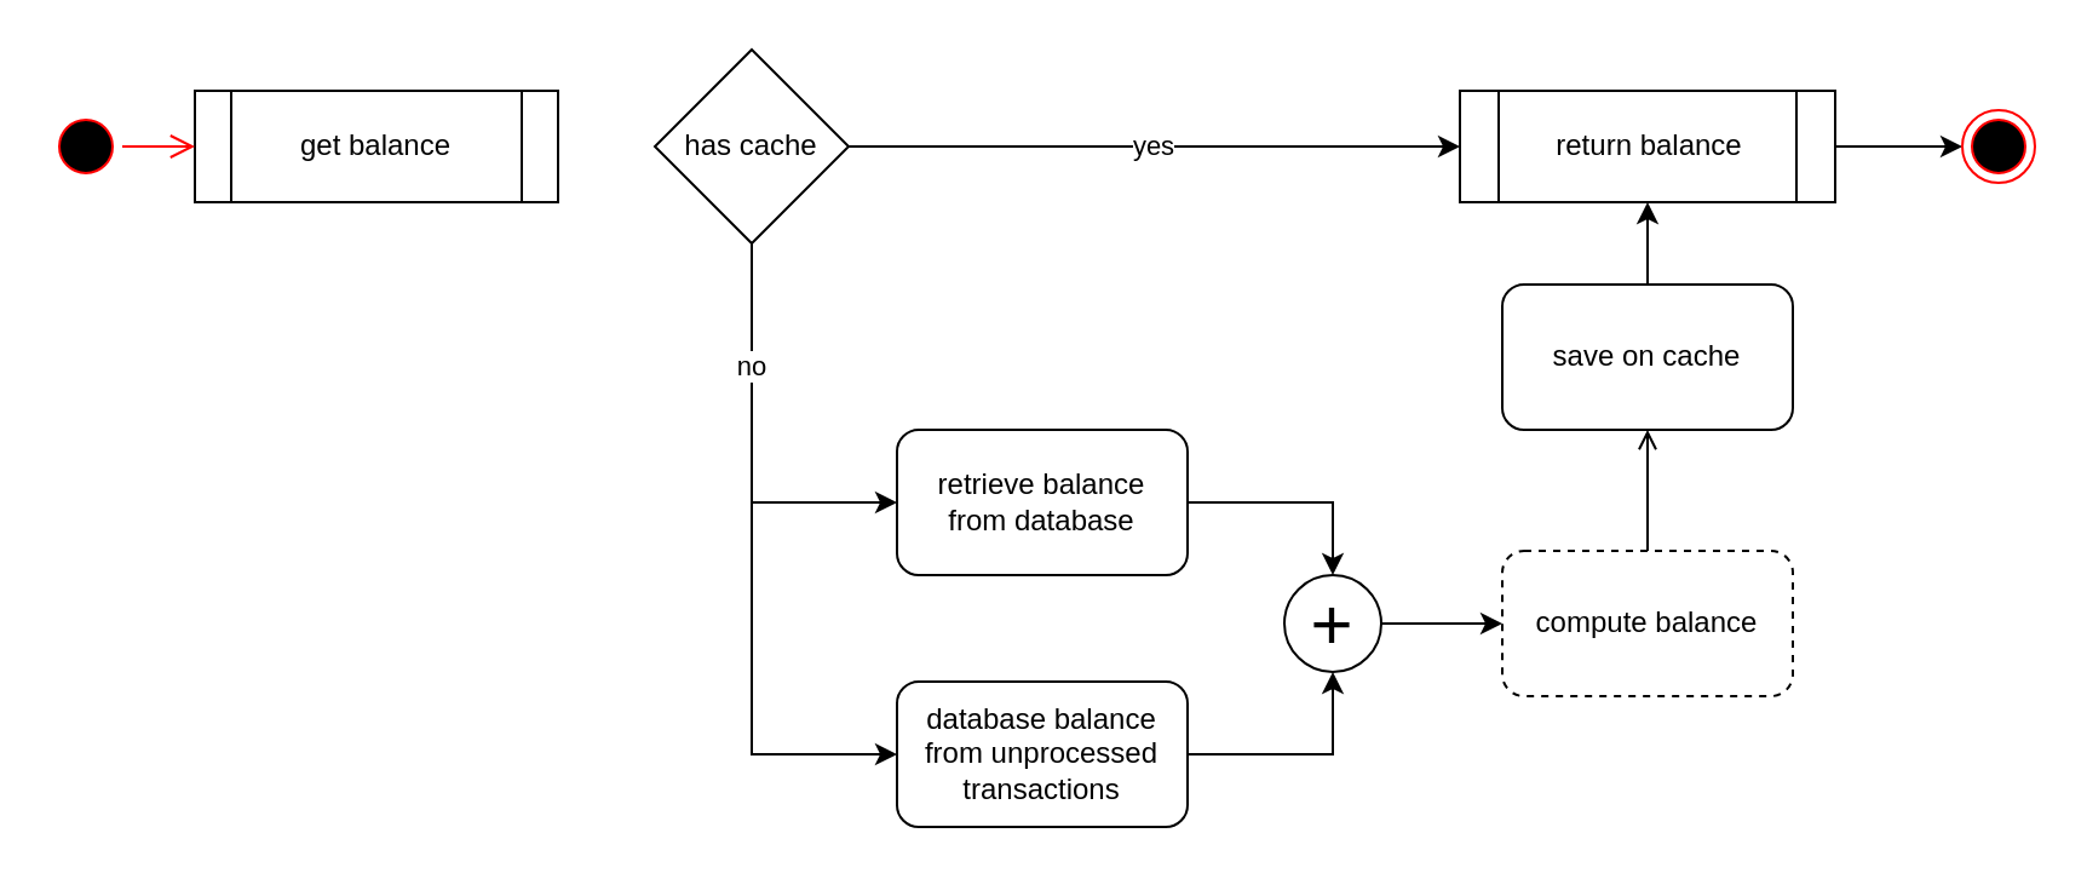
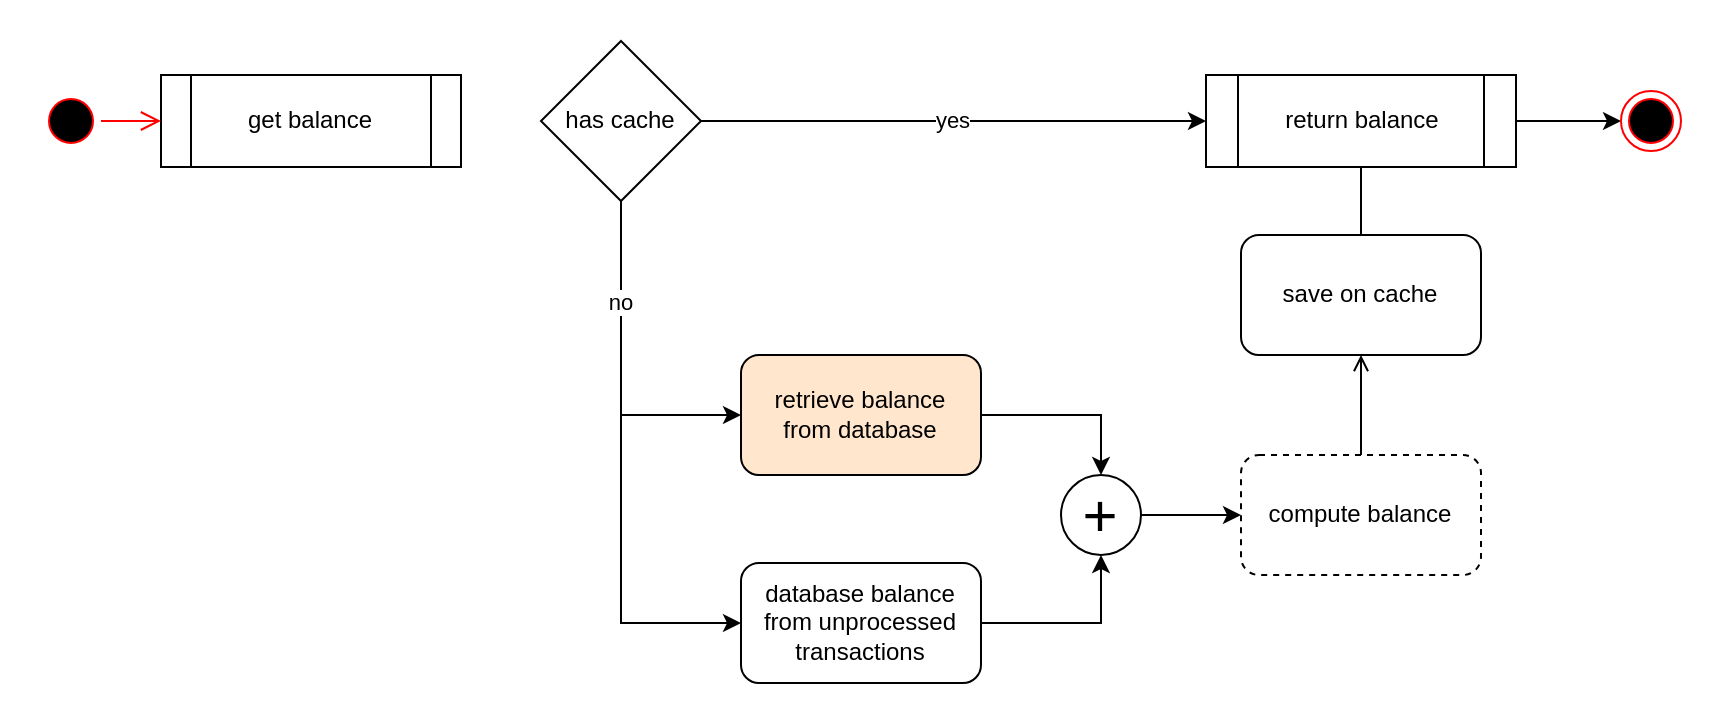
  <mxCell id="0" />
  <mxCell id="1" parent="0" />
  <mxCell id="2" style="edgeStyle=orthogonalEdgeStyle;rounded=0;orthogonalLoop=1;jettySize=auto;html=1;exitX=1;exitY=0.5;exitDx=0;exitDy=0;entryX=0.5;entryY=0;entryDx=0;entryDy=0;" edge="1" parent="1" source="3" target="14"><mxGeometry relative="1" as="geometry" /></mxCell>
- <mxCell id="3" value="retrieve balance&lt;br&gt;from database" style="rounded=1;whiteSpace=wrap;html=1;" vertex="1" parent="1"><mxGeometry x="370" y="177" width="120" height="60" as="geometry" /></mxCell>
+ <mxCell id="3" value="retrieve balance&lt;br&gt;from database" style="rounded=1;whiteSpace=wrap;html=1;fillColor=#ffe6cc;" vertex="1" parent="1"><mxGeometry x="370" y="177" width="120" height="60" as="geometry" /></mxCell>
  <mxCell id="4" value="get balance" style="shape=process;whiteSpace=wrap;html=1;backgroundOutline=1;" vertex="1" parent="1"><mxGeometry x="80" y="37" width="150" height="46" as="geometry" /></mxCell>
  <mxCell id="5" value="yes" style="edgeStyle=orthogonalEdgeStyle;rounded=0;orthogonalLoop=1;jettySize=auto;html=1;exitX=1;exitY=0.5;exitDx=0;exitDy=0;entryX=0;entryY=0.5;entryDx=0;entryDy=0;" edge="1" parent="1" source="8" target="10"><mxGeometry relative="1" as="geometry" /></mxCell>
  <mxCell id="6" style="edgeStyle=orthogonalEdgeStyle;rounded=0;orthogonalLoop=1;jettySize=auto;html=1;entryX=0;entryY=0.5;entryDx=0;entryDy=0;" edge="1" parent="1" source="8" target="3"><mxGeometry relative="1" as="geometry"><Array as="points"><mxPoint x="310" y="207" /></Array></mxGeometry></mxCell>
  <mxCell id="7" value="no" style="edgeStyle=orthogonalEdgeStyle;rounded=0;orthogonalLoop=1;jettySize=auto;html=1;exitX=0.5;exitY=1;exitDx=0;exitDy=0;entryX=0;entryY=0.5;entryDx=0;entryDy=0;" edge="1" parent="1" source="8" target="12"><mxGeometry x="-0.625" relative="1" as="geometry"><mxPoint as="offset" /></mxGeometry></mxCell>
  <mxCell id="8" value="has cache" style="rhombus;whiteSpace=wrap;html=1;" vertex="1" parent="1"><mxGeometry x="270" y="20" width="80" height="80" as="geometry" /></mxCell>
  <mxCell id="9" style="edgeStyle=orthogonalEdgeStyle;rounded=0;orthogonalLoop=1;jettySize=auto;html=1;exitX=1;exitY=0.5;exitDx=0;exitDy=0;entryX=0;entryY=0.5;entryDx=0;entryDy=0;" edge="1" parent="1" source="10" target="21"><mxGeometry relative="1" as="geometry" /></mxCell>
  <mxCell id="10" value="return balance" style="shape=process;whiteSpace=wrap;html=1;backgroundOutline=1;" vertex="1" parent="1"><mxGeometry x="602.5" y="37" width="155" height="46" as="geometry" /></mxCell>
  <mxCell id="11" style="edgeStyle=orthogonalEdgeStyle;rounded=0;orthogonalLoop=1;jettySize=auto;html=1;exitX=1;exitY=0.5;exitDx=0;exitDy=0;entryX=0.5;entryY=1;entryDx=0;entryDy=0;" edge="1" parent="1" source="12" target="14"><mxGeometry relative="1" as="geometry" /></mxCell>
  <mxCell id="12" value="database balance from unprocessed transactions" style="rounded=1;whiteSpace=wrap;html=1;" vertex="1" parent="1"><mxGeometry x="370" y="281" width="120" height="60" as="geometry" /></mxCell>
  <mxCell id="13" style="edgeStyle=orthogonalEdgeStyle;rounded=0;orthogonalLoop=1;jettySize=auto;html=1;exitX=1;exitY=0.5;exitDx=0;exitDy=0;entryX=0;entryY=0.5;entryDx=0;entryDy=0;" edge="1" parent="1" source="14" target="16"><mxGeometry relative="1" as="geometry" /></mxCell>
  <mxCell id="14" value="&lt;font style=&quot;font-size: 30px;&quot;&gt;+&lt;/font&gt;" style="ellipse;whiteSpace=wrap;html=1;aspect=fixed;" vertex="1" parent="1"><mxGeometry x="530" y="237" width="40" height="40" as="geometry" /></mxCell>
  <mxCell id="15" style="edgeStyle=orthogonalEdgeStyle;rounded=0;orthogonalLoop=1;jettySize=auto;html=1;exitX=0.5;exitY=0;exitDx=0;exitDy=0;entryX=0.5;entryY=1;entryDx=0;entryDy=0;endArrow=open;" edge="1" parent="1" source="16" target="18"><mxGeometry relative="1" as="geometry" /></mxCell>
  <mxCell id="16" value="compute balance" style="rounded=1;whiteSpace=wrap;html=1;dashed=1;" vertex="1" parent="1"><mxGeometry x="620" y="227" width="120" height="60" as="geometry" /></mxCell>
- <mxCell id="17" style="edgeStyle=orthogonalEdgeStyle;rounded=0;orthogonalLoop=1;jettySize=auto;html=1;exitX=0.5;exitY=0;exitDx=0;exitDy=0;" edge="1" parent="1" source="18" target="10"><mxGeometry relative="1" as="geometry" /></mxCell>
+ <mxCell id="17" style="edgeStyle=orthogonalEdgeStyle;rounded=0;orthogonalLoop=1;jettySize=auto;html=1;exitX=0.5;exitY=0;exitDx=0;exitDy=0;endArrow=none;" edge="1" parent="1" source="18" target="10"><mxGeometry relative="1" as="geometry" /></mxCell>
  <mxCell id="18" value="save on cache" style="rounded=1;whiteSpace=wrap;html=1;" vertex="1" parent="1"><mxGeometry x="620" y="117" width="120" height="60" as="geometry" /></mxCell>
  <mxCell id="19" value="" style="ellipse;html=1;shape=startState;fillColor=#000000;strokeColor=#ff0000;" vertex="1" parent="1"><mxGeometry x="20" y="45" width="30" height="30" as="geometry" /></mxCell>
  <mxCell id="20" value="" style="edgeStyle=orthogonalEdgeStyle;html=1;verticalAlign=bottom;endArrow=open;endSize=8;strokeColor=#ff0000;rounded=0;entryX=0;entryY=0.5;entryDx=0;entryDy=0;" edge="1" source="19" parent="1" target="4"><mxGeometry relative="1" as="geometry"><mxPoint x="45" y="110" as="targetPoint" /></mxGeometry></mxCell>
  <mxCell id="21" value="" style="ellipse;html=1;shape=endState;fillColor=#000000;strokeColor=#ff0000;" vertex="1" parent="1"><mxGeometry x="810" y="45" width="30" height="30" as="geometry" /></mxCell>
